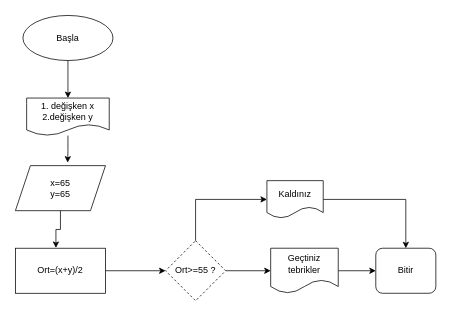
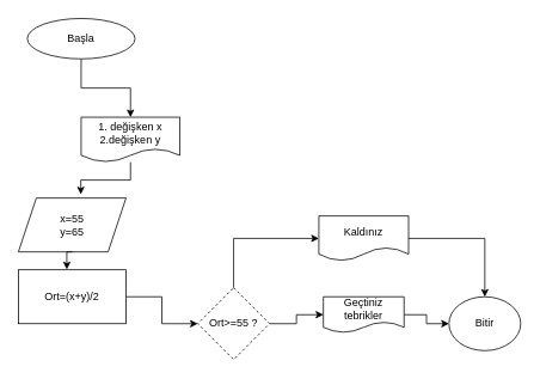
  <mxCell id="0" />
  <mxCell id="1" parent="0" />
  <mxCell id="2" style="edgeStyle=orthogonalEdgeStyle;rounded=0;orthogonalLoop=1;jettySize=auto;html=1;exitX=0.5;exitY=1;exitDx=0;exitDy=0;entryX=0.5;entryY=0;entryDx=0;entryDy=0;" edge="1" parent="1" source="3" target="4"><mxGeometry relative="1" as="geometry" /></mxCell>
- <mxCell id="3" value="Başla" style="ellipse;whiteSpace=wrap;html=1;" vertex="1" parent="1"><mxGeometry x="30" y="20" width="120" height="60" as="geometry" /></mxCell>
- <mxCell id="4" value="1. değişken x&lt;div&gt;2.değişken y&lt;/div&gt;" style="shape=document;whiteSpace=wrap;html=1;boundedLbl=1;" vertex="1" parent="1"><mxGeometry x="35" y="130" width="110" height="50" as="geometry" /></mxCell>
- <mxCell id="5" value="x=65&lt;div&gt;y=65&lt;/div&gt;" style="shape=parallelogram;perimeter=parallelogramPerimeter;whiteSpace=wrap;html=1;fixedSize=1;" vertex="1" parent="1"><mxGeometry x="20" y="220" width="120" height="60" as="geometry" /></mxCell>
+ <mxCell id="3" value="Başla" style="ellipse;whiteSpace=wrap;html=1;" vertex="1" parent="1"><mxGeometry x="30" y="20" width="120" height="45" as="geometry" /></mxCell>
+ <mxCell id="4" value="1. değişken x&lt;div&gt;2.değişken y&lt;/div&gt;" style="shape=document;whiteSpace=wrap;html=1;boundedLbl=1;" vertex="1" parent="1"><mxGeometry x="90" y="130" width="110" height="50" as="geometry" /></mxCell>
+ <mxCell id="5" value="x=55&lt;div&gt;y=65&lt;/div&gt;" style="shape=parallelogram;perimeter=parallelogramPerimeter;whiteSpace=wrap;html=1;fixedSize=1;" vertex="1" parent="1"><mxGeometry x="20" y="220" width="120" height="60" as="geometry" /></mxCell>
  <mxCell id="6" style="edgeStyle=orthogonalEdgeStyle;rounded=0;orthogonalLoop=1;jettySize=auto;html=1;entryX=0.58;entryY=-0.067;entryDx=0;entryDy=0;entryPerimeter=0;" edge="1" parent="1" source="4" target="5"><mxGeometry relative="1" as="geometry" /></mxCell>
  <mxCell id="7" style="edgeStyle=orthogonalEdgeStyle;rounded=0;orthogonalLoop=1;jettySize=auto;html=1;exitX=1;exitY=0.5;exitDx=0;exitDy=0;entryX=0;entryY=0.5;entryDx=0;entryDy=0;" edge="1" parent="1" source="8" target="12"><mxGeometry relative="1" as="geometry" /></mxCell>
- <mxCell id="8" value="Ort=(x+y)/2" style="rounded=0;whiteSpace=wrap;html=1;" vertex="1" parent="1"><mxGeometry x="20" y="330" width="120" height="60" as="geometry" /></mxCell>
+ <mxCell id="8" value="Ort=(x+y)/2" style="rounded=0;whiteSpace=wrap;html=1;" vertex="1" parent="1"><mxGeometry x="20" y="300" width="120" height="60" as="geometry" /></mxCell>
  <mxCell id="9" style="edgeStyle=orthogonalEdgeStyle;rounded=0;orthogonalLoop=1;jettySize=auto;html=1;exitX=0.5;exitY=1;exitDx=0;exitDy=0;entryX=0.45;entryY=-0.007;entryDx=0;entryDy=0;entryPerimeter=0;" edge="1" parent="1" source="5" target="8"><mxGeometry relative="1" as="geometry" /></mxCell>
  <mxCell id="10" style="edgeStyle=orthogonalEdgeStyle;rounded=0;orthogonalLoop=1;jettySize=auto;html=1;exitX=1;exitY=0.5;exitDx=0;exitDy=0;entryX=0;entryY=0.5;entryDx=0;entryDy=0;" edge="1" parent="1" source="12" target="14"><mxGeometry relative="1" as="geometry" /></mxCell>
  <mxCell id="11" style="edgeStyle=orthogonalEdgeStyle;rounded=0;orthogonalLoop=1;jettySize=auto;html=1;exitX=0.5;exitY=0;exitDx=0;exitDy=0;entryX=0;entryY=0.5;entryDx=0;entryDy=0;" edge="1" parent="1" source="12" target="17"><mxGeometry relative="1" as="geometry" /></mxCell>
  <mxCell id="12" value="Ort&amp;gt;=55 ?" style="rhombus;whiteSpace=wrap;html=1;dashed=1;" vertex="1" parent="1"><mxGeometry x="220" y="320" width="80" height="80" as="geometry" /></mxCell>
  <mxCell id="13" style="edgeStyle=orthogonalEdgeStyle;rounded=0;orthogonalLoop=1;jettySize=auto;html=1;exitX=1;exitY=0.5;exitDx=0;exitDy=0;entryX=0;entryY=0.5;entryDx=0;entryDy=0;" edge="1" parent="1" source="14" target="15"><mxGeometry relative="1" as="geometry" /></mxCell>
- <mxCell id="14" value="Geçtiniz tebrikler" style="shape=document;whiteSpace=wrap;html=1;boundedLbl=1;" vertex="1" parent="1"><mxGeometry x="360" y="330" width="90" height="60" as="geometry" /></mxCell>
- <mxCell id="15" value="Bitir" style="whiteSpace=wrap;html=1;rounded=1;" vertex="1" parent="1"><mxGeometry x="500" y="330" width="80" height="60" as="geometry" /></mxCell>
+ <mxCell id="14" value="Geçtiniz tebrikler" style="shape=document;whiteSpace=wrap;html=1;boundedLbl=1;" vertex="1" parent="1"><mxGeometry x="360" y="330" width="90" height="40" as="geometry" /></mxCell>
+ <mxCell id="15" value="Bitir" style="ellipse;whiteSpace=wrap;html=1;" vertex="1" parent="1"><mxGeometry x="500" y="330" width="80" height="60" as="geometry" /></mxCell>
  <mxCell id="16" style="edgeStyle=orthogonalEdgeStyle;rounded=0;orthogonalLoop=1;jettySize=auto;html=1;exitX=1;exitY=0.5;exitDx=0;exitDy=0;entryX=0.5;entryY=0;entryDx=0;entryDy=0;" edge="1" parent="1" source="17" target="15"><mxGeometry relative="1" as="geometry" /></mxCell>
- <mxCell id="17" value="Kaldınız" style="shape=document;whiteSpace=wrap;html=1;boundedLbl=1;" vertex="1" parent="1"><mxGeometry x="355" y="240" width="75" height="50" as="geometry" /></mxCell>
+ <mxCell id="17" value="Kaldınız" style="shape=document;whiteSpace=wrap;html=1;boundedLbl=1;" vertex="1" parent="1"><mxGeometry x="355" y="240" width="100" height="50" as="geometry" /></mxCell>
